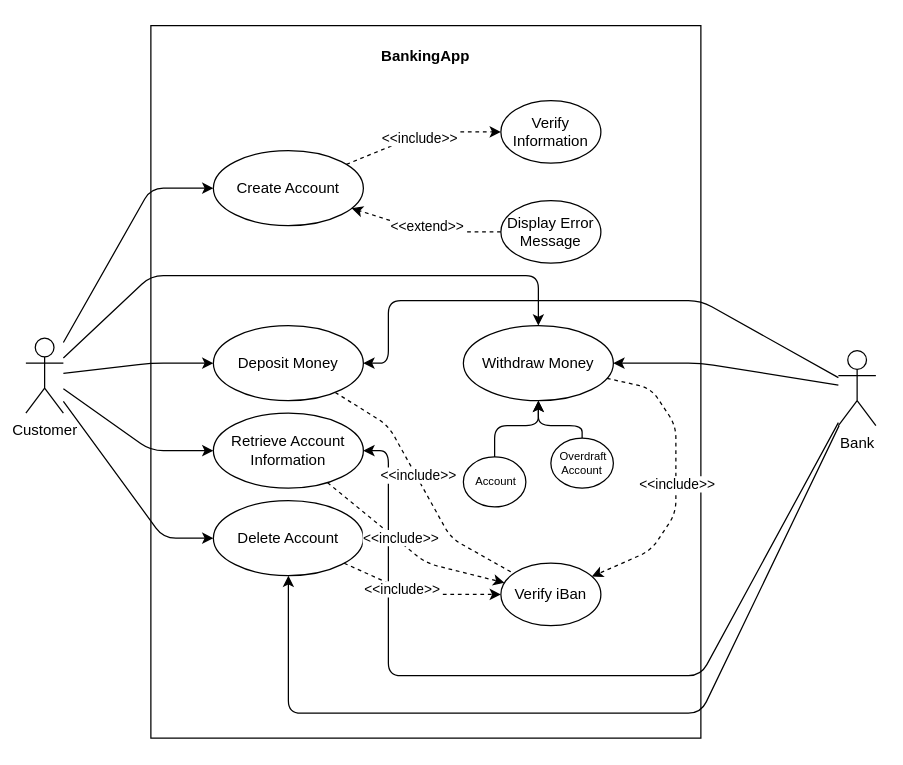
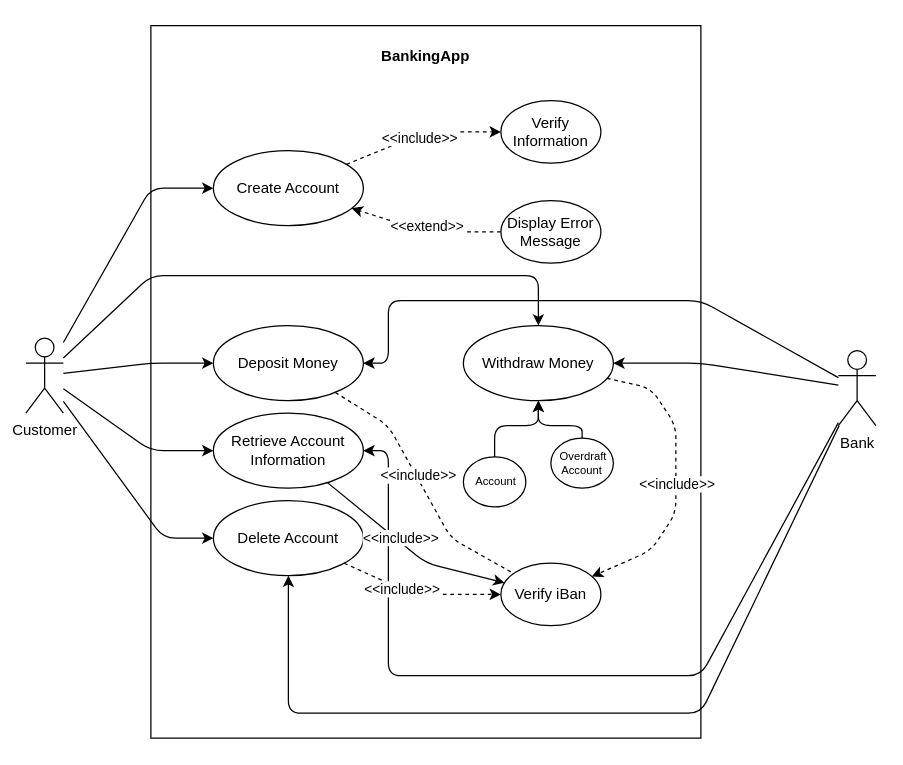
  <mxCell id="0" />
  <mxCell id="1" parent="0" />
  <mxCell id="2" value="&lt;p style=&quot;margin: 0px ; margin-top: 4px ; text-align: center&quot;&gt;&lt;br&gt;&lt;b&gt;BankingApp&lt;/b&gt;&lt;/p&gt;" style="verticalAlign=top;align=left;overflow=fill;fontSize=12;fontFamily=Helvetica;html=1;" parent="1" vertex="1"><mxGeometry x="120" y="20" width="440" height="570" as="geometry" /></mxCell>
  <mxCell id="3" style="edgeStyle=none;html=1;" parent="1" source="8" target="16" edge="1"><mxGeometry relative="1" as="geometry"><Array as="points"><mxPoint x="120" y="150" /></Array></mxGeometry></mxCell>
  <mxCell id="4" style="edgeStyle=none;html=1;" parent="1" source="8" target="19" edge="1"><mxGeometry relative="1" as="geometry"><Array as="points"><mxPoint x="120" y="220" /><mxPoint x="430" y="220" /></Array></mxGeometry></mxCell>
  <mxCell id="5" style="edgeStyle=none;html=1;" parent="1" source="8" target="22" edge="1"><mxGeometry relative="1" as="geometry"><Array as="points"><mxPoint x="120" y="290" /></Array></mxGeometry></mxCell>
  <mxCell id="6" style="edgeStyle=none;html=1;" parent="1" source="8" target="28" edge="1"><mxGeometry relative="1" as="geometry"><Array as="points"><mxPoint x="120" y="360" /></Array></mxGeometry></mxCell>
  <mxCell id="7" style="edgeStyle=none;html=1;" parent="1" source="8" target="25" edge="1"><mxGeometry relative="1" as="geometry"><Array as="points"><mxPoint x="130" y="430" /></Array></mxGeometry></mxCell>
  <mxCell id="8" value="Customer" style="shape=umlActor;verticalLabelPosition=bottom;verticalAlign=top;html=1;" parent="1" vertex="1"><mxGeometry x="20" y="270" width="30" height="60" as="geometry" /></mxCell>
  <mxCell id="9" style="edgeStyle=none;html=1;" parent="1" source="13" target="19" edge="1"><mxGeometry relative="1" as="geometry"><Array as="points"><mxPoint x="560" y="290" /></Array></mxGeometry></mxCell>
  <mxCell id="10" style="edgeStyle=none;html=1;" parent="1" source="13" target="22" edge="1"><mxGeometry relative="1" as="geometry"><Array as="points"><mxPoint x="560" y="240" /><mxPoint x="520" y="240" /><mxPoint x="310" y="240" /><mxPoint x="310" y="290" /></Array></mxGeometry></mxCell>
  <mxCell id="11" style="edgeStyle=none;html=1;" parent="1" source="13" target="28" edge="1"><mxGeometry relative="1" as="geometry"><Array as="points"><mxPoint x="560" y="540" /><mxPoint x="310" y="540" /><mxPoint x="310" y="360" /></Array></mxGeometry></mxCell>
  <mxCell id="12" style="edgeStyle=none;html=1;" parent="1" source="13" target="25" edge="1"><mxGeometry relative="1" as="geometry"><Array as="points"><mxPoint x="560" y="570" /><mxPoint x="230" y="570" /></Array></mxGeometry></mxCell>
  <mxCell id="13" value="Bank" style="shape=umlActor;verticalLabelPosition=bottom;verticalAlign=top;html=1;" parent="1" vertex="1"><mxGeometry x="670" y="280" width="30" height="60" as="geometry" /></mxCell>
  <mxCell id="14" style="edgeStyle=none;html=1;dashed=1;" parent="1" source="16" target="30" edge="1"><mxGeometry relative="1" as="geometry"><Array as="points"><mxPoint x="340" y="105" /></Array></mxGeometry></mxCell>
  <mxCell id="15" value="&amp;lt;&amp;lt;include&amp;gt;&amp;gt;" style="edgeLabel;html=1;align=center;verticalAlign=middle;resizable=0;points=[];" parent="14" vertex="1" connectable="0"><mxGeometry x="0.034" y="-1" relative="1" as="geometry"><mxPoint x="-4" y="3" as="offset" /></mxGeometry></mxCell>
  <mxCell id="16" value="Create Account" style="ellipse;whiteSpace=wrap;html=1;" parent="1" vertex="1"><mxGeometry x="170" y="120" width="120" height="60" as="geometry" /></mxCell>
  <mxCell id="17" style="edgeStyle=none;html=1;dashed=1;" parent="1" source="19" target="29" edge="1"><mxGeometry relative="1" as="geometry"><Array as="points"><mxPoint x="520" y="310" /><mxPoint x="540" y="340" /><mxPoint x="540" y="370" /><mxPoint x="540" y="410" /><mxPoint x="520" y="440" /></Array></mxGeometry></mxCell>
  <mxCell id="18" value="&amp;lt;&amp;lt;include&amp;gt;&amp;gt;" style="edgeLabel;html=1;align=center;verticalAlign=middle;resizable=0;points=[];" parent="17" vertex="1" connectable="0"><mxGeometry x="0.04" relative="1" as="geometry"><mxPoint as="offset" /></mxGeometry></mxCell>
  <mxCell id="19" value="Withdraw Money" style="ellipse;whiteSpace=wrap;html=1;" parent="1" vertex="1"><mxGeometry x="370" y="260" width="120" height="60" as="geometry" /></mxCell>
  <mxCell id="20" style="edgeStyle=none;html=1;dashed=1;endArrow=none;" parent="1" source="22" target="29" edge="1"><mxGeometry relative="1" as="geometry"><Array as="points"><mxPoint x="310" y="340" /><mxPoint x="360" y="430" /></Array></mxGeometry></mxCell>
  <mxCell id="21" value="&amp;lt;&amp;lt;include&amp;gt;&amp;gt;" style="edgeLabel;html=1;align=center;verticalAlign=middle;resizable=0;points=[];" parent="20" vertex="1" connectable="0"><mxGeometry x="-0.149" y="-2" relative="1" as="geometry"><mxPoint x="6" y="4" as="offset" /></mxGeometry></mxCell>
  <mxCell id="22" value="Deposit Money" style="ellipse;whiteSpace=wrap;html=1;" parent="1" vertex="1"><mxGeometry x="170" y="260" width="120" height="60" as="geometry" /></mxCell>
  <mxCell id="23" style="edgeStyle=none;html=1;dashed=1;" parent="1" source="25" target="29" edge="1"><mxGeometry relative="1" as="geometry"><Array as="points"><mxPoint x="330" y="475" /></Array></mxGeometry></mxCell>
  <mxCell id="24" value="&amp;lt;&amp;lt;include&amp;gt;&amp;gt;" style="edgeLabel;html=1;align=center;verticalAlign=middle;resizable=0;points=[];" parent="23" vertex="1" connectable="0"><mxGeometry x="0.005" y="-2" relative="1" as="geometry"><mxPoint x="-15" y="-7" as="offset" /></mxGeometry></mxCell>
  <mxCell id="25" value="Delete Account" style="ellipse;whiteSpace=wrap;html=1;" parent="1" vertex="1"><mxGeometry x="170" y="400" width="120" height="60" as="geometry" /></mxCell>
- <mxCell id="26" style="edgeStyle=none;html=1;dashed=1;" parent="1" source="28" target="29" edge="1"><mxGeometry relative="1" as="geometry"><Array as="points"><mxPoint x="340" y="450" /></Array></mxGeometry></mxCell>
+ <mxCell id="26" style="edgeStyle=none;html=1;dashed=0;" parent="1" source="28" target="29" edge="1"><mxGeometry relative="1" as="geometry"><Array as="points"><mxPoint x="340" y="450" /></Array></mxGeometry></mxCell>
  <mxCell id="27" value="&amp;lt;&amp;lt;include&amp;gt;&amp;gt;" style="edgeLabel;html=1;align=center;verticalAlign=middle;resizable=0;points=[];" parent="26" vertex="1" connectable="0"><mxGeometry x="-0.265" y="-1" relative="1" as="geometry"><mxPoint x="12" y="5" as="offset" /></mxGeometry></mxCell>
  <mxCell id="28" value="Retrieve Account&lt;br&gt;Information" style="ellipse;whiteSpace=wrap;html=1;" parent="1" vertex="1"><mxGeometry x="170" y="330" width="120" height="60" as="geometry" /></mxCell>
  <mxCell id="29" value="Verify iBan" style="ellipse;whiteSpace=wrap;html=1;" parent="1" vertex="1"><mxGeometry x="400" y="450" width="80" height="50" as="geometry" /></mxCell>
  <mxCell id="30" value="Verify Information" style="ellipse;whiteSpace=wrap;html=1;" parent="1" vertex="1"><mxGeometry x="400" y="80" width="80" height="50" as="geometry" /></mxCell>
  <mxCell id="31" style="edgeStyle=none;html=1;dashed=1;" parent="1" source="33" target="16" edge="1"><mxGeometry relative="1" as="geometry"><Array as="points"><mxPoint x="340" y="185" /></Array></mxGeometry></mxCell>
  <mxCell id="32" value="&amp;lt;&amp;lt;extend&amp;gt;&amp;gt;" style="edgeLabel;html=1;align=center;verticalAlign=middle;resizable=0;points=[];" parent="31" vertex="1" connectable="0"><mxGeometry x="-0.237" relative="1" as="geometry"><mxPoint x="-13" y="-5" as="offset" /></mxGeometry></mxCell>
  <mxCell id="33" value="Display Error Message" style="ellipse;whiteSpace=wrap;html=1;" parent="1" vertex="1"><mxGeometry x="400" y="160" width="80" height="50" as="geometry" /></mxCell>
  <mxCell id="34" style="edgeStyle=none;html=1;fontSize=6;" edge="1" parent="1" source="35" target="19"><mxGeometry relative="1" as="geometry"><Array as="points"><mxPoint x="465" y="340" /><mxPoint x="430" y="340" /></Array></mxGeometry></mxCell>
  <mxCell id="35" value="&amp;nbsp;Overdraft&lt;br&gt;Account" style="ellipse;whiteSpace=wrap;html=1;fontSize=9;" vertex="1" parent="1"><mxGeometry x="440" y="350" width="50" height="40" as="geometry" /></mxCell>
  <mxCell id="36" style="edgeStyle=none;html=1;fontSize=6;" edge="1" parent="1" source="37" target="19"><mxGeometry relative="1" as="geometry"><Array as="points"><mxPoint x="395" y="340" /><mxPoint x="430" y="340" /></Array></mxGeometry></mxCell>
  <mxCell id="37" value="&amp;nbsp;Account" style="ellipse;whiteSpace=wrap;html=1;fontSize=9;" vertex="1" parent="1"><mxGeometry x="370" y="365" width="50" height="40" as="geometry" /></mxCell>
